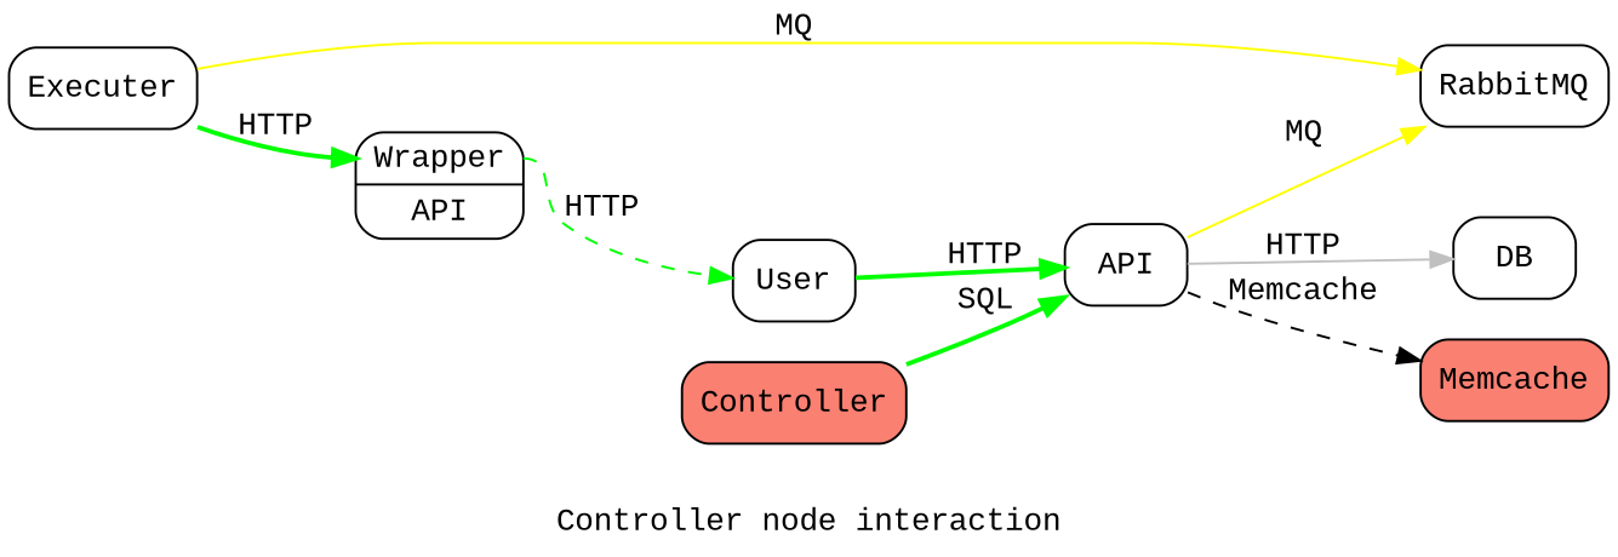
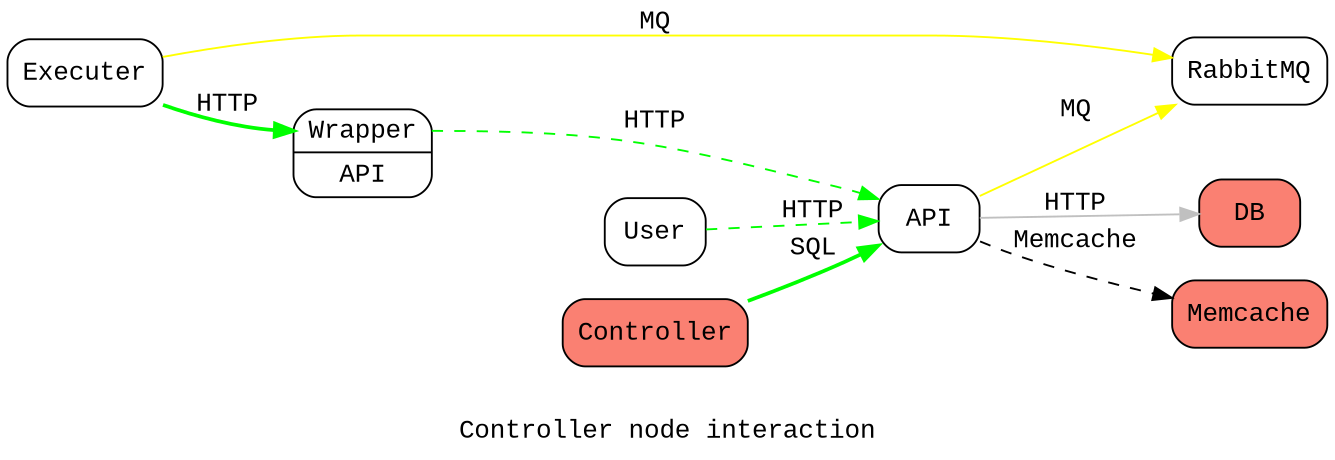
  digraph {
    fontname="Liberation Mono"
    label="Controller node interaction"
    rankdir=LR
    node [fillcolor=white fontname="Liberation Mono" shape=box style="rounded,filled"]
    edge [color=green fontname="Liberation Mono" style=bold]
    API
-   DB
+   DB [fillcolor=salmon]
    RabbitMQ
    Memcache [fillcolor=salmon]
    Executer
    n6 [label="<wrapper1> Wrapper | <iol1> API" shape=record]
    Controller [fillcolor=salmon]
    User
    API -> DB [color=grey label=HTTP style=solid]
    API -> RabbitMQ [color=yellow label=MQ style=""]
    API -> Memcache [color=black label=Memcache style=dashed]
    Executer -> RabbitMQ [color=yellow label=MQ style=""]
    Executer -> n6 [headport=wrapper1 label=HTTP]
-   n6 -> User [label=HTTP style=dashed tailport=wrapper1]
+   n6 -> API [label=HTTP style=dashed tailport=wrapper1]
    Controller -> API [label=SQL]
-   User -> API [label=HTTP]
+   User -> API [label=HTTP style=dashed]
  }
